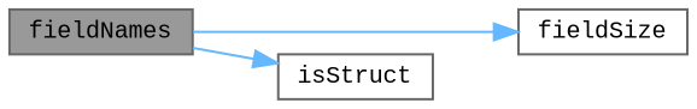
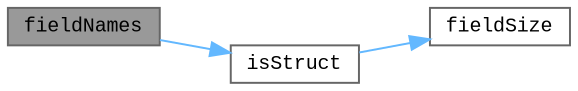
  digraph {
    fontname="Liberation Mono"
    rankdir=LR
    node [color=grey40 fillcolor=white fontname="Liberation Mono" fontsize=10 shape=box style=filled]
    edge [color=steelblue1 fontname="Liberation Mono" fontsize=10 labelfontname=Helvetica labelfontsize=10 style=solid]
    n1 [color=gray40 fillcolor=grey60 fontcolor=black height=0.2 label=fieldNames width=0.4]
    n2 [height=0.2 label=fieldSize width=0.4]
    n3 [height=0.2 label=isStruct width=0.4]
-   n1 -> n2
+   n3 -> n2
    n1 -> n3
  }
